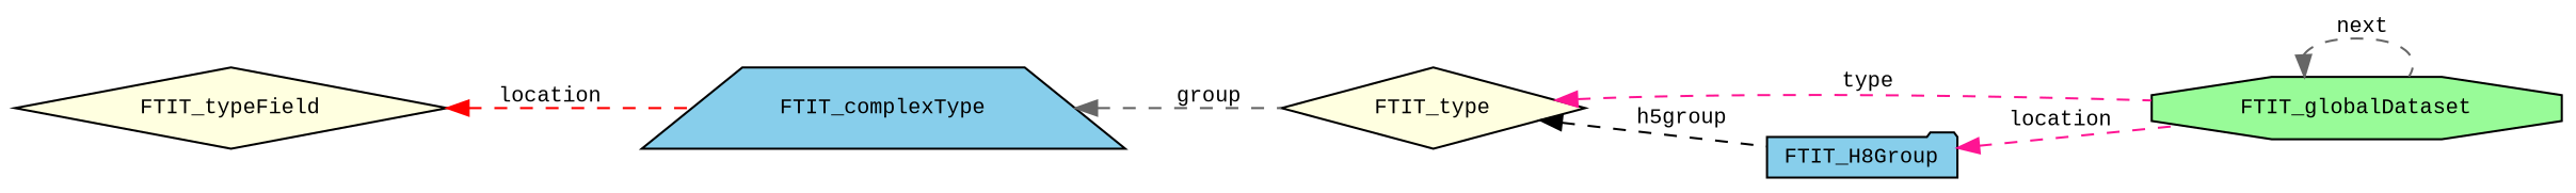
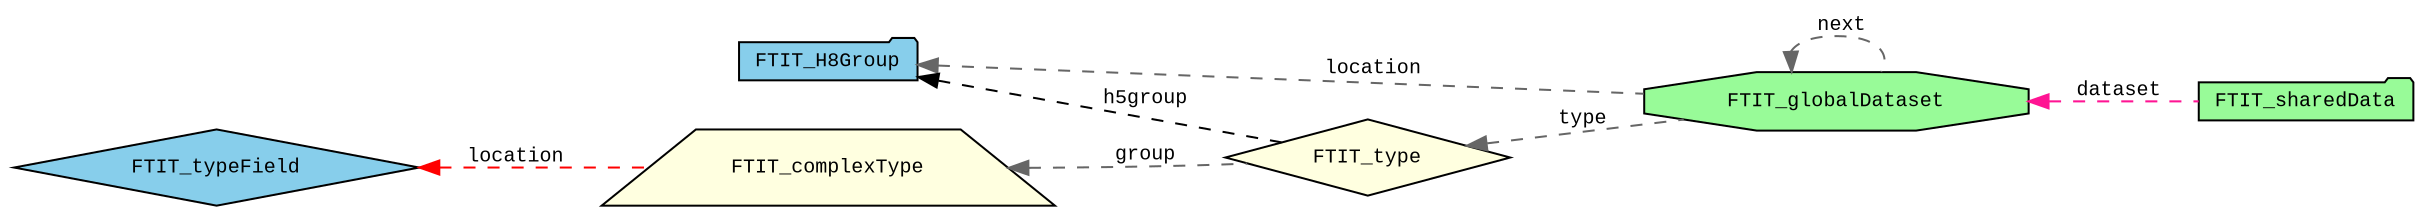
  digraph {
    fontname="Liberation Mono"
    rankdir=LR
    node [color=black fillcolor=palegreen fontname="Liberation Mono" fontsize=10 shape=folder style=filled]
    edge [color=gray40 dir=back fontname="Liberation Mono" fontsize=10 labelfontname=Helvetica labelfontsize=10 style=dashed]
+   n1 [fontcolor=black height=0.2 label=FTIT_sharedData width=0.4]
    n2 [height=0.2 label=FTIT_globalDataset shape=octagon width=0.4]
    n3 [fillcolor=skyblue height=0.2 label=FTIT_H8Group width=0.4]
    n4 [fillcolor=lightyellow height=0.2 label=FTIT_type shape=diamond width=0.4]
-   n5 [fillcolor=skyblue height=0.2 label=FTIT_complexType shape=trapezium width=0.4]
-   n6 [fillcolor=lightyellow height=0.2 label=FTIT_typeField shape=diamond width=0.4]
+   n5 [fillcolor=lightyellow height=0.2 label=FTIT_complexType shape=trapezium width=0.4]
+   n6 [fillcolor=skyblue height=0.2 label=FTIT_typeField shape=diamond width=0.4]
+   n2 -> n1 [color=deeppink label=" dataset"]
    n2 -> n2 [label=" next"]
-   n3 -> n2 [color=deeppink label=" location"]
-   n4 -> n3 [color=black label=" h5group"]
-   n4 -> n2 [color=deeppink label=" type"]
+   n3 -> n2 [label=" location"]
+   n3 -> n4 [color=black label=" h5group"]
+   n4 -> n2 [label=" type"]
    n5 -> n4 [label=" group"]
    n6 -> n5 [color=red label=" location"]
  }
